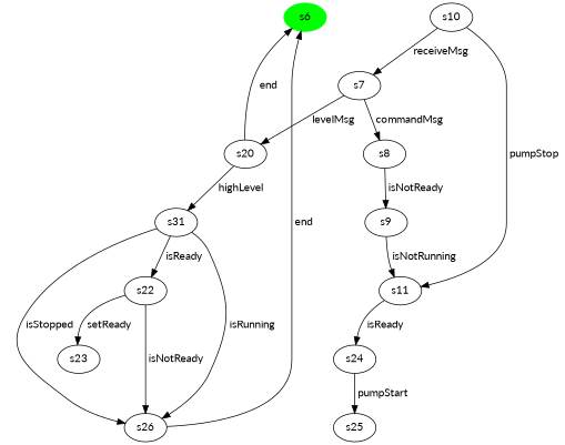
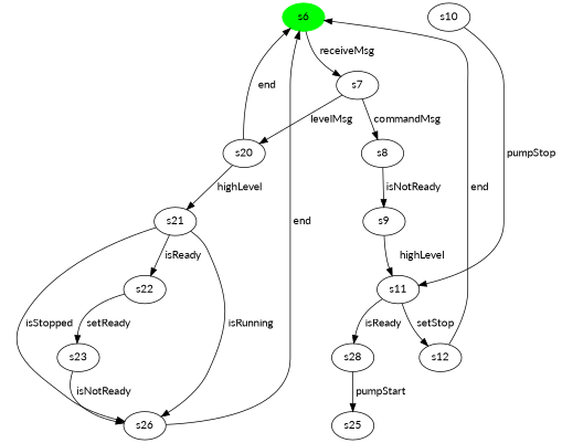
  digraph {
    fontname=Lato
    rankdir=TB
    node [fontname=Lato]
    edge [fontname=Lato]
    n1 [color=green label=s6 style=filled]
    n2 [label=s7]
    n3 [label=s8]
    n4 [label=s20]
    n5 [label=s9]
-   n6 [label=s31]
+   n6 [label=s21]
    n7 [label=s11]
    n8 [label=s22]
    n9 [label=s26]
    n10 [label=s10]
-   n12 [label=s24]
+   n11 [label=s12]
+   n12 [label=s28]
    n13 [label=s23]
    n14 [label=s25]
-   n10 -> n2 [label=" receiveMsg "]
+   n1 -> n2 [label=" receiveMsg "]
    n2 -> n3 [label=" commandMsg "]
    n2 -> n4 [label=" levelMsg "]
    n3 -> n5 [label=" isNotReady "]
    n4 -> n1 [label=" end "]
    n4 -> n6 [label=" highLevel "]
-   n5 -> n7 [label=" isNotRunning "]
+   n5 -> n7 [label=" highLevel "]
    n6 -> n8 [label=" isReady "]
    n6 -> n9 [label=" isStopped "]
    n6 -> n9 [label=" isRunning "]
+   n7 -> n11 [label=" setStop "]
    n7 -> n12 [label=" isReady "]
    n8 -> n13 [label=" setReady "]
    n9 -> n1 [label=" end "]
    n10 -> n7 [label=" pumpStop "]
+   n11 -> n1 [label=" end "]
    n12 -> n14 [label=" pumpStart "]
-   n8 -> n9 [label=" isNotReady "]
+   n13 -> n9 [label=" isNotReady "]
  }
